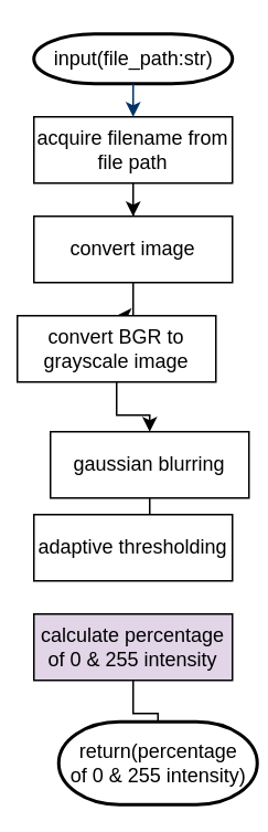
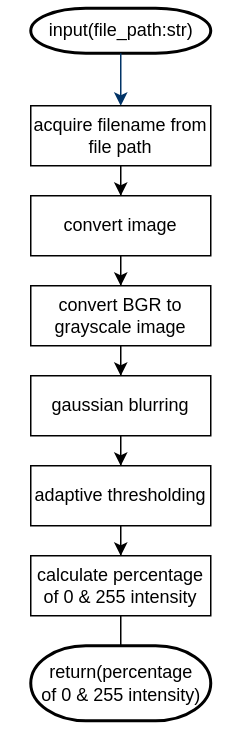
  <mxCell id="0" />
  <mxCell id="1" parent="0" />
- <mxCell id="2" value="input(file_path:str)" style="shape=mxgraph.flowchart.terminator;strokeWidth=2;gradientColor=none;gradientDirection=north;fontStyle=0;html=1;" parent="1" vertex="1"><mxGeometry x="20" y="20" width="120" height="30" as="geometry" /></mxCell>
+ <mxCell id="2" value="input(file_path:str)" style="shape=mxgraph.flowchart.terminator;strokeWidth=2;gradientColor=none;gradientDirection=north;fontStyle=0;html=1;" parent="1" vertex="1"><mxGeometry x="20" y="5" width="120" height="30" as="geometry" /></mxCell>
  <mxCell id="3" style="fontStyle=1;strokeColor=#003366;strokeWidth=1;html=1;entryX=0.5;entryY=0;entryDx=0;entryDy=0;" parent="1" source="2" target="5" edge="1"><mxGeometry relative="1" as="geometry"><mxPoint x="80" y="80" as="targetPoint" /></mxGeometry></mxCell>
  <mxCell id="4" style="edgeStyle=orthogonalEdgeStyle;rounded=0;orthogonalLoop=1;jettySize=auto;html=1;" edge="1" parent="1" source="5" target="7"><mxGeometry relative="1" as="geometry"><mxPoint x="80" y="150" as="targetPoint" /></mxGeometry></mxCell>
  <mxCell id="5" value="acquire filename from file path" style="rounded=0;whiteSpace=wrap;html=1;" vertex="1" parent="1"><mxGeometry x="20" y="70" width="120" height="40" as="geometry" /></mxCell>
  <mxCell id="6" value="" style="edgeStyle=orthogonalEdgeStyle;rounded=0;orthogonalLoop=1;jettySize=auto;html=1;" edge="1" parent="1" source="7" target="9"><mxGeometry relative="1" as="geometry" /></mxCell>
  <mxCell id="7" value="convert image" style="rounded=0;whiteSpace=wrap;html=1;" vertex="1" parent="1"><mxGeometry x="20" y="130" width="120" height="40" as="geometry" /></mxCell>
  <mxCell id="8" value="" style="edgeStyle=orthogonalEdgeStyle;rounded=0;orthogonalLoop=1;jettySize=auto;html=1;" edge="1" parent="1" source="9" target="11"><mxGeometry relative="1" as="geometry" /></mxCell>
- <mxCell id="9" value="convert BGR to grayscale image" style="rounded=0;whiteSpace=wrap;html=1;" vertex="1" parent="1"><mxGeometry x="10" y="190" width="120" height="40" as="geometry" /></mxCell>
+ <mxCell id="9" value="convert BGR to grayscale image" style="rounded=0;whiteSpace=wrap;html=1;" vertex="1" parent="1"><mxGeometry x="20" y="190" width="120" height="40" as="geometry" /></mxCell>
  <mxCell id="10" value="" style="edgeStyle=orthogonalEdgeStyle;rounded=0;orthogonalLoop=1;jettySize=auto;html=1;" edge="1" parent="1" source="11" target="13"><mxGeometry relative="1" as="geometry" /></mxCell>
- <mxCell id="11" value="gaussian blurring" style="rounded=0;whiteSpace=wrap;html=1;" vertex="1" parent="1"><mxGeometry x="30" y="260" width="120" height="40" as="geometry" /></mxCell>
+ <mxCell id="11" value="gaussian blurring" style="rounded=0;whiteSpace=wrap;html=1;" vertex="1" parent="1"><mxGeometry x="20" y="250" width="120" height="40" as="geometry" /></mxCell>
+ <mxCell id="12" value="" style="edgeStyle=orthogonalEdgeStyle;rounded=0;orthogonalLoop=1;jettySize=auto;html=1;" edge="1" parent="1" source="13" target="15"><mxGeometry relative="1" as="geometry" /></mxCell>
  <mxCell id="13" value="adaptive thresholding" style="rounded=0;whiteSpace=wrap;html=1;" vertex="1" parent="1"><mxGeometry x="20" y="310" width="120" height="40" as="geometry" /></mxCell>
  <mxCell id="14" style="edgeStyle=orthogonalEdgeStyle;rounded=0;orthogonalLoop=1;jettySize=auto;html=1;entryX=0.5;entryY=0;entryDx=0;entryDy=0;entryPerimeter=0;endArrow=none;" edge="1" parent="1" source="15" target="16"><mxGeometry relative="1" as="geometry" /></mxCell>
- <mxCell id="15" value="calculate percentage of 0 &amp;amp; 255 intensity" style="rounded=0;whiteSpace=wrap;html=1;fillColor=#e1d5e7;" vertex="1" parent="1"><mxGeometry x="20" y="370" width="120" height="40" as="geometry" /></mxCell>
- <mxCell id="16" value="return(percentage &lt;br&gt;of 0 &amp;amp; 255 intensity)" style="shape=mxgraph.flowchart.terminator;strokeWidth=2;gradientColor=none;gradientDirection=north;fontStyle=0;html=1;" vertex="1" parent="1"><mxGeometry x="35" y="435" width="120" height="50" as="geometry" /></mxCell>
+ <mxCell id="15" value="calculate percentage of 0 &amp;amp; 255 intensity" style="rounded=0;whiteSpace=wrap;html=1;" vertex="1" parent="1"><mxGeometry x="20" y="370" width="120" height="40" as="geometry" /></mxCell>
+ <mxCell id="16" value="return(percentage &lt;br&gt;of 0 &amp;amp; 255 intensity)" style="shape=mxgraph.flowchart.terminator;strokeWidth=2;gradientColor=none;gradientDirection=north;fontStyle=0;html=1;" vertex="1" parent="1"><mxGeometry x="20" y="430" width="120" height="50" as="geometry" /></mxCell>
